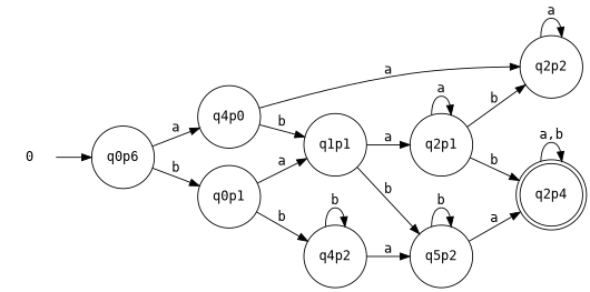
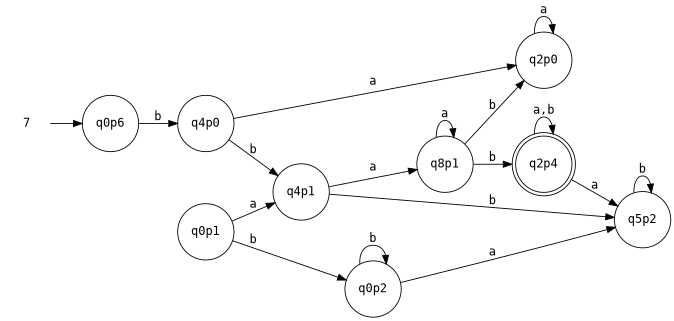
  digraph {
    fontname="DejaVu Sans Mono"
    rankdir=LR
    node [fontname="DejaVu Sans Mono" shape=circle]
    edge [fontname="DejaVu Sans Mono"]
    n1 [label=q2p4 shape=doublecircle]
    n2 [label=q0p6]
    n3 [label=q4p0]
    q0p1
-   q1p1
-   q2p0 [label=q2p2]
-   q0p2 [label=q4p2]
+   q1p1 [label=q4p1]
+   q2p0
+   q0p2
    n8 [label=q5p2]
-   q2p1
-   0 [shape=none]
+   q2p1 [label=q8p1]
+   0 [shape=none label=7]
    n1 -> n1 [label="a,b"]
-   n2 -> n3 [label=a]
-   n2 -> q0p1 [label=b]
+   n2 -> n3 [label=b]
    n3 -> q1p1 [label=b]
    n3 -> q2p0 [label=a]
    q0p1 -> q1p1 [label=a]
    q0p1 -> q0p2 [label=b]
    q1p1 -> n8 [label=b]
    q1p1 -> q2p1 [label=a]
    q2p0 -> q2p0 [label=a]
    q0p2 -> q0p2 [label=b]
    q0p2 -> n8 [label=a]
-   n8 -> n1 [label=a]
+   n1 -> n8 [label=a]
    n8 -> n8 [label=b]
    q2p1 -> n1 [label=b]
    q2p1 -> q2p0 [label=b]
    q2p1 -> q2p1 [label=a]
    0 -> n2
  }
